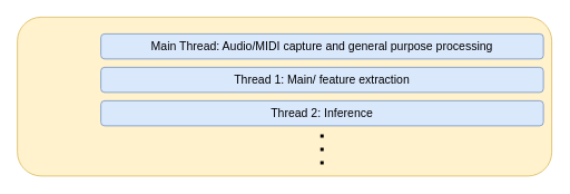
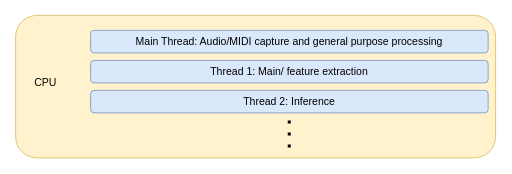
  <mxCell id="0" />
  <mxCell id="1" parent="0" />
  <mxCell id="2" value="" style="rounded=1;whiteSpace=wrap;html=1;fillColor=#fff2cc;strokeColor=#d6b656;" vertex="1" parent="1"><mxGeometry x="20" y="20" width="640" height="190" as="geometry" /></mxCell>
  <mxCell id="3" value="&lt;font style=&quot;font-size: 14px;&quot;&gt;Main Thread: Audio/MIDI capture and general purpose processing&lt;/font&gt;" style="rounded=1;whiteSpace=wrap;html=1;align=center;fillColor=#dae8fc;strokeColor=#6c8ebf;" vertex="1" parent="1"><mxGeometry x="120" y="40" width="530" height="30" as="geometry" /></mxCell>
  <mxCell id="4" value="&lt;font style=&quot;font-size: 14px;&quot;&gt;Thread 1: Main/ feature extraction&lt;/font&gt;" style="rounded=1;whiteSpace=wrap;html=1;align=center;fillColor=#dae8fc;strokeColor=#6c8ebf;" vertex="1" parent="1"><mxGeometry x="120" y="80" width="530" height="30" as="geometry" /></mxCell>
  <mxCell id="5" value="&lt;font style=&quot;font-size: 14px;&quot;&gt;Thread 2: Inference&lt;/font&gt;" style="rounded=1;whiteSpace=wrap;html=1;align=center;fillColor=#dae8fc;strokeColor=#6c8ebf;" vertex="1" parent="1"><mxGeometry x="120" y="120" width="530" height="30" as="geometry" /></mxCell>
+ <mxCell id="6" value="&lt;font style=&quot;font-size: 14px;&quot;&gt;CPU&lt;/font&gt;" style="text;html=1;align=center;verticalAlign=middle;whiteSpace=wrap;rounded=0;" vertex="1" parent="1"><mxGeometry x="30" y="95" width="60" height="30" as="geometry" /></mxCell>
  <mxCell id="7" value="" style="endArrow=none;dashed=1;html=1;dashPattern=1 3;strokeWidth=4;rounded=0;" edge="1" parent="1"><mxGeometry width="50" height="50" relative="1" as="geometry"><mxPoint x="384.83" y="160" as="sourcePoint" /><mxPoint x="384.83" y="200" as="targetPoint" /></mxGeometry></mxCell>
